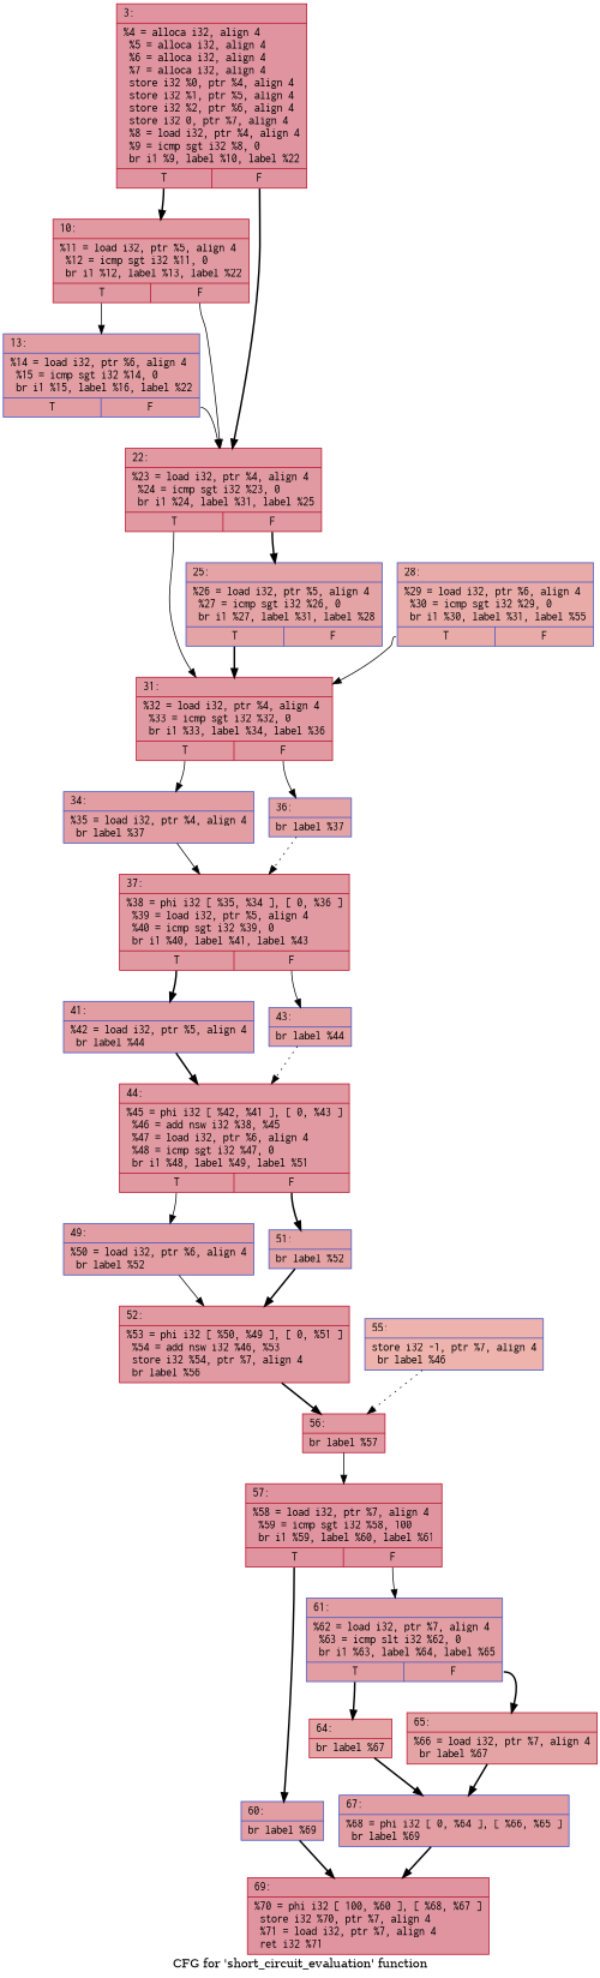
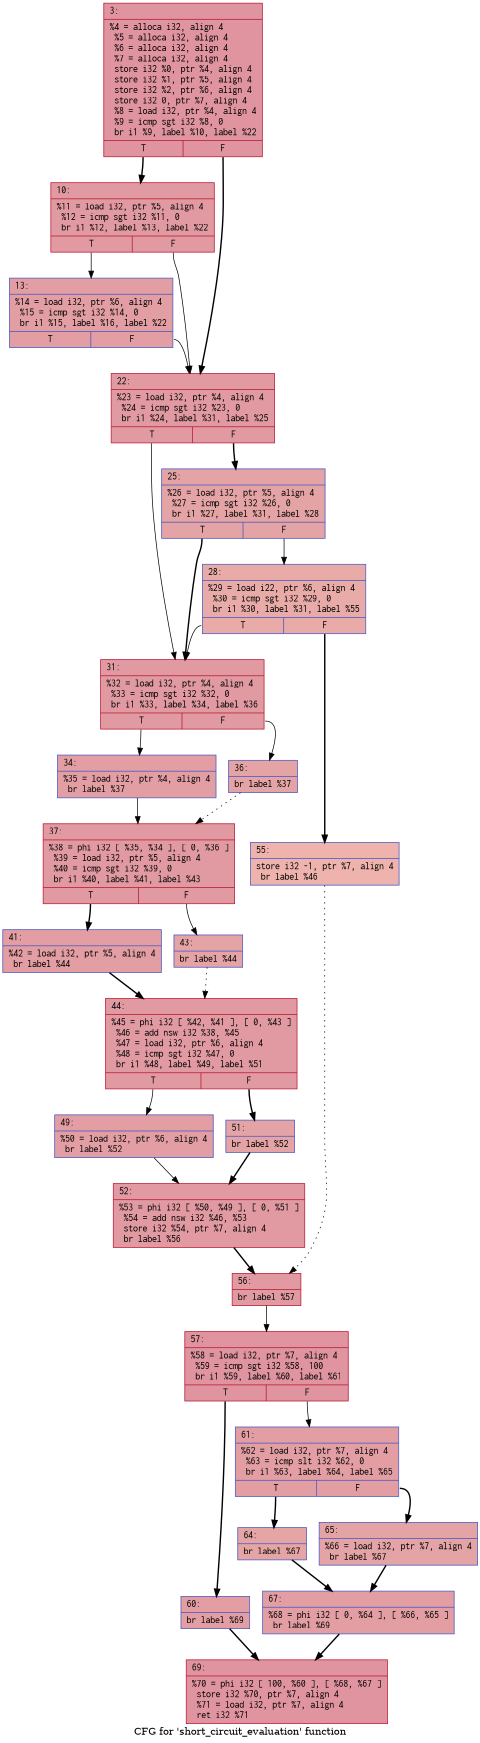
  digraph {
    label="CFG for 'short_circuit_evaluation' function"
    node [color="#3d50c3ff" fillcolor="#bb1b2c70" fontname=Courier shape=record style=filled]
    edge [style=bold]
    n1 [color="#b70d28ff" fillcolor="#b70d2870" label="{3:\l|  %4 = alloca i32, align 4\l  %5 = alloca i32, align 4\l  %6 = alloca i32, align 4\l  %7 = alloca i32, align 4\l  store i32 %0, ptr %4, align 4\l  store i32 %1, ptr %5, align 4\l  store i32 %2, ptr %6, align 4\l  store i32 0, ptr %7, align 4\l  %8 = load i32, ptr %4, align 4\l  %9 = icmp sgt i32 %8, 0\l  br i1 %9, label %10, label %22\l|{<s0>T|<s1>F}}"]
    n2 [color="#b70d28ff" label="{10:\l|  %11 = load i32, ptr %5, align 4\l  %12 = icmp sgt i32 %11, 0\l  br i1 %12, label %13, label %22\l|{<s0>T|<s1>F}}"]
    n3 [color="#b70d28ff" label="{22:\l|  %23 = load i32, ptr %4, align 4\l  %24 = icmp sgt i32 %23, 0\l  br i1 %24, label %31, label %25\l|{<s0>T|<s1>F}}"]
    n4 [fillcolor="#be242e70" label="{13:\l|  %14 = load i32, ptr %6, align 4\l  %15 = icmp sgt i32 %14, 0\l  br i1 %15, label %16, label %22\l|{<s0>T|<s1>F}}"]
    n5 [color="#b70d28ff" label="{31:\l|  %32 = load i32, ptr %4, align 4\l  %33 = icmp sgt i32 %32, 0\l  br i1 %33, label %34, label %36\l|{<s0>T|<s1>F}}"]
    n6 [fillcolor="#c32e3170" label="{25:\l|  %26 = load i32, ptr %5, align 4\l  %27 = icmp sgt i32 %26, 0\l  br i1 %27, label %31, label %28\l|{<s0>T|<s1>F}}"]
    n7 [fillcolor="#be242e70" label="{34:\l|  %35 = load i32, ptr %4, align 4\l  br label %37\l}"]
    n8 [fillcolor="#c32e3170" label="{36:\l|  br label %37\l}"]
-   n9 [fillcolor="#cc403a70" label="{28:\l|  %29 = load i32, ptr %6, align 4\l  %30 = icmp sgt i32 %29, 0\l  br i1 %30, label %31, label %55\l|{<s0>T|<s1>F}}"]
+   n9 [fillcolor="#cc403a70" label="{28:\l|  %29 = load i22, ptr %6, align 4\l  %30 = icmp sgt i32 %29, 0\l  br i1 %30, label %31, label %55\l|{<s0>T|<s1>F}}"]
    n10 [color="#b70d28ff" fillcolor="#b70d2870" label="{57:\l|  %58 = load i32, ptr %7, align 4\l  %59 = icmp sgt i32 %58, 100\l  br i1 %59, label %60, label %61\l|{<s0>T|<s1>F}}"]
    n11 [fillcolor="#be242e70" label="{60:\l|  br label %69\l}"]
    n12 [fillcolor="#be242e70" label="{61:\l|  %62 = load i32, ptr %7, align 4\l  %63 = icmp slt i32 %62, 0\l  br i1 %63, label %64, label %65\l|{<s0>T|<s1>F}}"]
    n13 [color="#b70d28ff" fillcolor="#b70d2870" label="{69:\l|  %70 = phi i32 [ 100, %60 ], [ %68, %67 ]\l  store i32 %70, ptr %7, align 4\l  %71 = load i32, ptr %7, align 4\l  ret i32 %71\l}"]
-   n14 [color="#b70d28ff" fillcolor="#c5333470" label="{64:\l|  br label %67\l}"]
-   n15 [color="#b70d28ff" fillcolor="#c32e3170" label="{65:\l|  %66 = load i32, ptr %7, align 4\l  br label %67\l}"]
+   n14 [fillcolor="#c5333470" label="{64:\l|  br label %67\l}"]
+   n15 [fillcolor="#c32e3170" label="{65:\l|  %66 = load i32, ptr %7, align 4\l  br label %67\l}"]
    n16 [color="#b70d28ff" label="{37:\l|  %38 = phi i32 [ %35, %34 ], [ 0, %36 ]\l  %39 = load i32, ptr %5, align 4\l  %40 = icmp sgt i32 %39, 0\l  br i1 %40, label %41, label %43\l|{<s0>T|<s1>F}}"]
    n17 [fillcolor="#d6524470" label="{55:\l|  store i32 -1, ptr %7, align 4\l  br label %46\l}"]
    n18 [color="#b70d28ff" label="{56:\l|  br label %57\l}"]
    n19 [fillcolor="#be242e70" label="{41:\l|  %42 = load i32, ptr %5, align 4\l  br label %44\l}"]
    n20 [fillcolor="#c32e3170" label="{43:\l|  br label %44\l}"]
    n21 [color="#b70d28ff" label="{44:\l|  %45 = phi i32 [ %42, %41 ], [ 0, %43 ]\l  %46 = add nsw i32 %38, %45\l  %47 = load i32, ptr %6, align 4\l  %48 = icmp sgt i32 %47, 0\l  br i1 %48, label %49, label %51\l|{<s0>T|<s1>F}}"]
    n22 [fillcolor="#be242e70" label="{49:\l|  %50 = load i32, ptr %6, align 4\l  br label %52\l}"]
    n23 [fillcolor="#c32e3170" label="{51:\l|  br label %52\l}"]
    n24 [color="#b70d28ff" label="{52:\l|  %53 = phi i32 [ %50, %49 ], [ 0, %51 ]\l  %54 = add nsw i32 %46, %53\l  store i32 %54, ptr %7, align 4\l  br label %56\l}"]
    n25 [fillcolor="#be242e70" label="{67:\l|  %68 = phi i32 [ 0, %64 ], [ %66, %65 ]\l  br label %69\l}"]
    n1 -> n2 [tailport=s0]
    n1 -> n3 [tailport=s1]
    n2 -> n3 [style=solid tailport=s1]
    n2 -> n4 [style=solid tailport=s0]
    n3 -> n5 [style=solid tailport=s0]
    n3 -> n6 [tailport=s1]
    n4 -> n3 [style=solid tailport=s1]
    n5 -> n7 [style=solid tailport=s0]
    n5 -> n8 [style=solid tailport=s1]
    n6 -> n5 [tailport=s0]
+   n6 -> n9 [style=solid tailport=s1]
    n7 -> n16 [style=solid]
    n8 -> n16 [style=dotted]
    n9 -> n5 [style=solid tailport=s0]
+   n9 -> n17 [tailport=s1]
    n10 -> n11 [tailport=s0]
    n10 -> n12 [style=solid tailport=s1]
    n11 -> n13
    n12 -> n14 [tailport=s0]
    n12 -> n15 [tailport=s1]
    n14 -> n25
    n15 -> n25
    n16 -> n19 [tailport=s0]
    n16 -> n20 [style=solid tailport=s1]
    n17 -> n18 [style=dotted]
    n18 -> n10 [style=solid]
    n19 -> n21
    n20 -> n21 [style=dotted]
    n21 -> n22 [style=solid tailport=s0]
    n21 -> n23 [tailport=s1]
    n22 -> n24 [style=solid]
    n23 -> n24
    n24 -> n18
    n25 -> n13
  }
